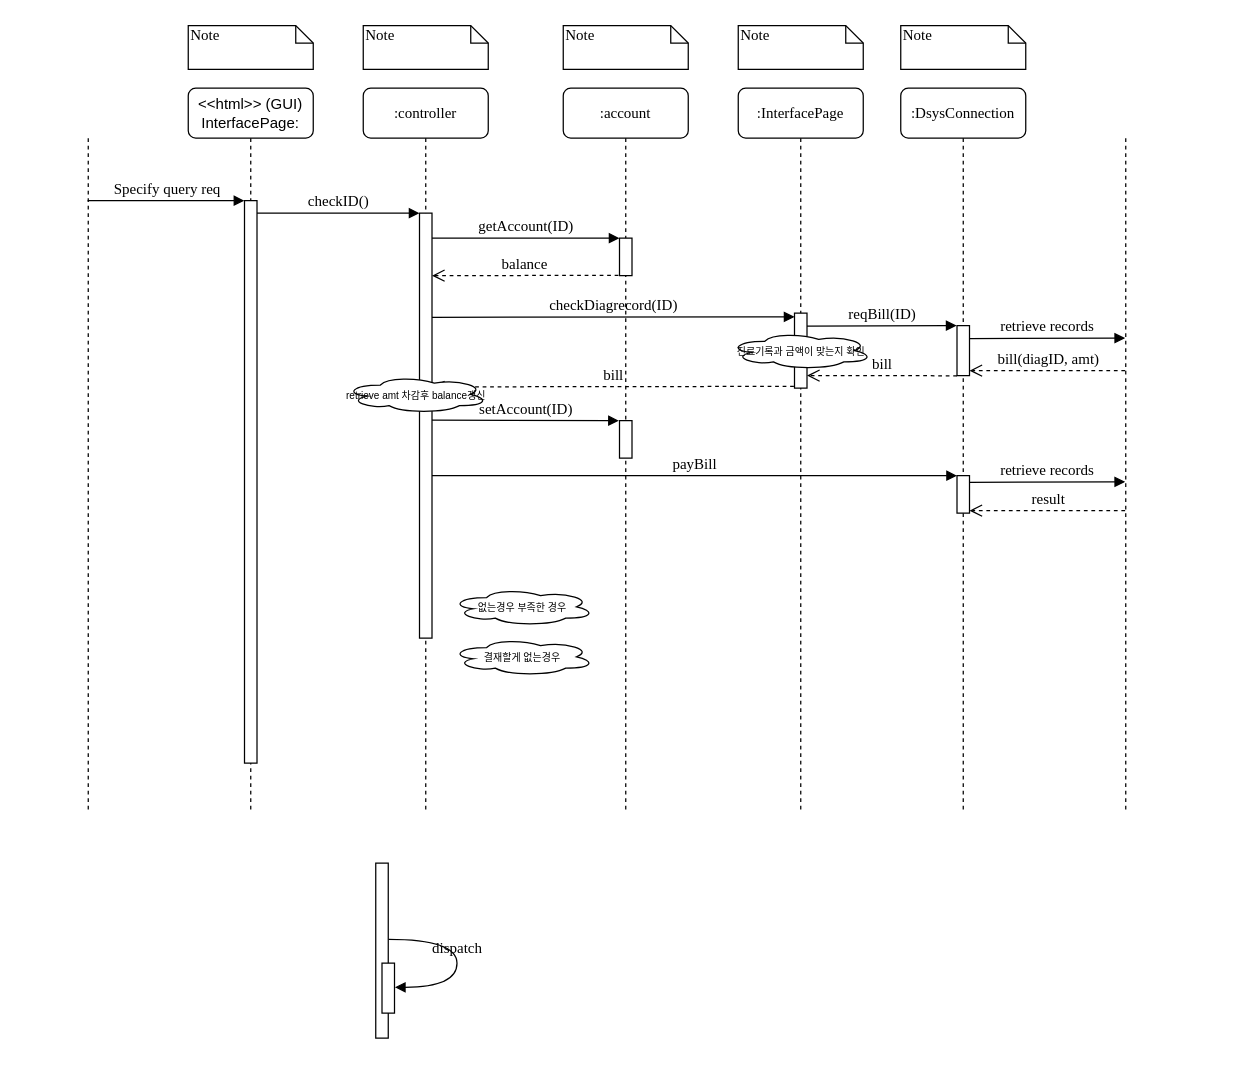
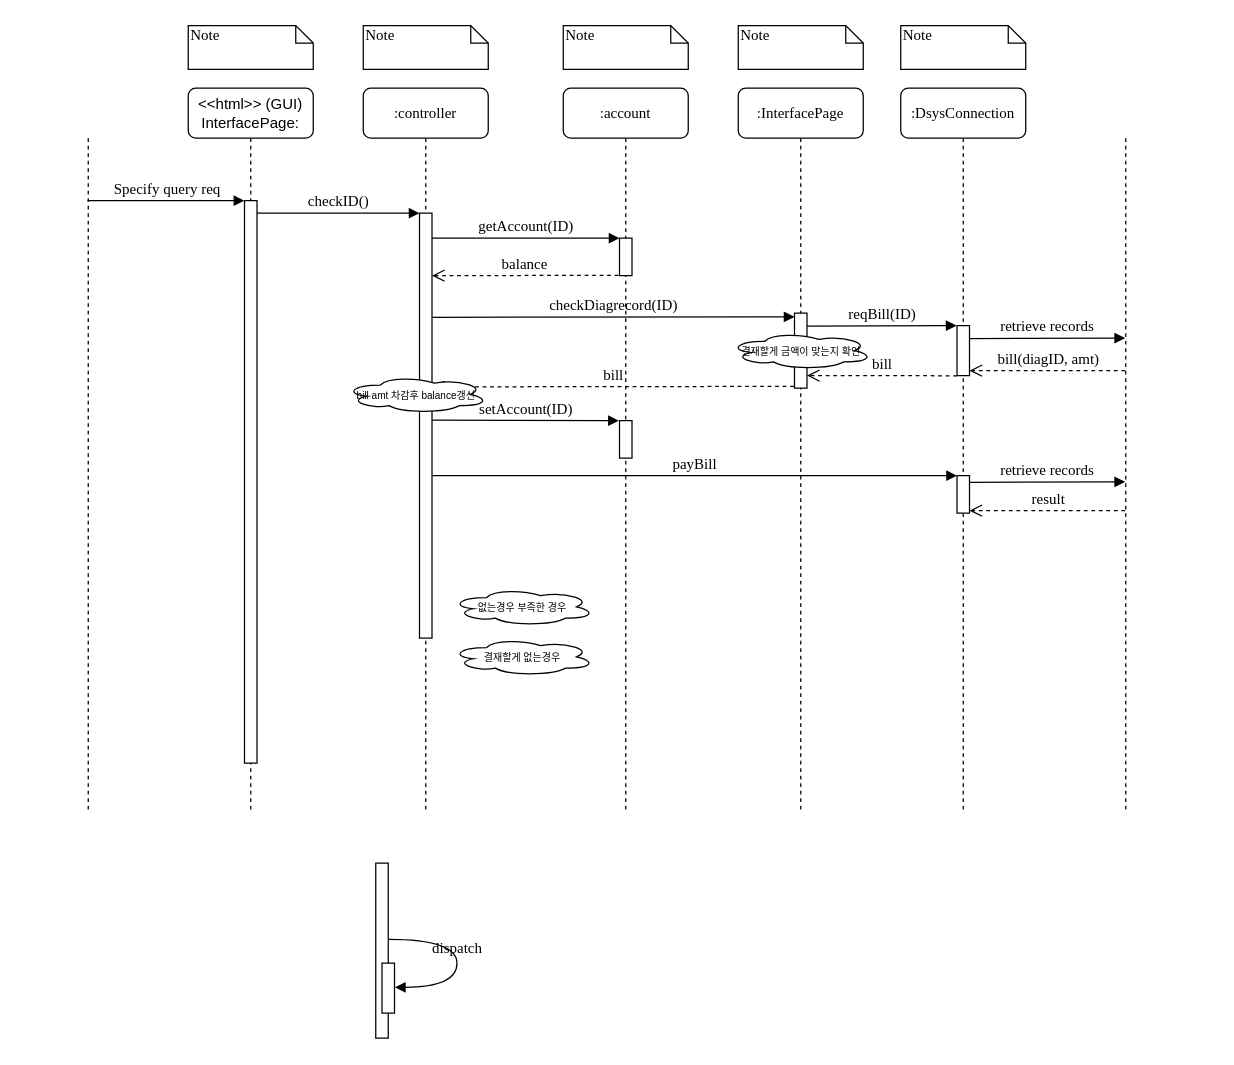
  <mxCell id="0" />
  <mxCell id="1" parent="0" />
  <mxCell id="2" value=":controller" style="shape=umlLifeline;perimeter=lifelinePerimeter;whiteSpace=wrap;html=1;container=1;collapsible=0;recursiveResize=0;outlineConnect=0;rounded=1;shadow=0;comic=0;labelBackgroundColor=none;strokeWidth=1;fontFamily=Verdana;fontSize=12;align=center;" parent="1" vertex="1"><mxGeometry x="290" y="70" width="100" height="580" as="geometry" /></mxCell>
  <mxCell id="3" value="" style="html=1;points=[];perimeter=orthogonalPerimeter;rounded=0;shadow=0;comic=0;labelBackgroundColor=none;strokeWidth=1;fontFamily=Verdana;fontSize=12;align=center;" parent="2" vertex="1"><mxGeometry x="45" y="100" width="10" height="340" as="geometry" /></mxCell>
  <mxCell id="4" value=":account" style="shape=umlLifeline;perimeter=lifelinePerimeter;whiteSpace=wrap;html=1;container=1;collapsible=0;recursiveResize=0;outlineConnect=0;rounded=1;shadow=0;comic=0;labelBackgroundColor=none;strokeWidth=1;fontFamily=Verdana;fontSize=12;align=center;" parent="1" vertex="1"><mxGeometry x="450" y="70" width="100" height="580" as="geometry" /></mxCell>
  <mxCell id="5" value="" style="html=1;points=[];perimeter=orthogonalPerimeter;rounded=0;shadow=0;comic=0;labelBackgroundColor=none;strokeWidth=1;fontFamily=Verdana;fontSize=12;align=center;" parent="4" vertex="1"><mxGeometry x="45" y="120" width="10" height="30" as="geometry" /></mxCell>
  <mxCell id="6" value=":InterfacePage" style="shape=umlLifeline;perimeter=lifelinePerimeter;whiteSpace=wrap;html=1;container=1;collapsible=0;recursiveResize=0;outlineConnect=0;rounded=1;shadow=0;comic=0;labelBackgroundColor=none;strokeWidth=1;fontFamily=Verdana;fontSize=12;align=center;" parent="1" vertex="1"><mxGeometry x="590" y="70" width="100" height="580" as="geometry" /></mxCell>
  <mxCell id="7" value=":DsysConnection" style="shape=umlLifeline;perimeter=lifelinePerimeter;whiteSpace=wrap;html=1;container=1;collapsible=0;recursiveResize=0;outlineConnect=0;rounded=1;shadow=0;comic=0;labelBackgroundColor=none;strokeWidth=1;fontFamily=Verdana;fontSize=12;align=center;" parent="1" vertex="1"><mxGeometry x="720" y="70" width="100" height="580" as="geometry" /></mxCell>
  <mxCell id="8" value="" style="html=1;points=[];perimeter=orthogonalPerimeter;rounded=0;shadow=0;comic=0;labelBackgroundColor=none;strokeColor=#000000;strokeWidth=1;fillColor=#FFFFFF;fontFamily=Verdana;fontSize=12;fontColor=#000000;align=center;" parent="7" vertex="1"><mxGeometry x="45" y="310" width="10" height="30" as="geometry" /></mxCell>
  <mxCell id="9" value="&lt;font face=&quot;Helvetica&quot;&gt;&amp;lt;&amp;lt;html&amp;gt;&amp;gt; (GUI)&lt;br&gt;InterfacePage:&lt;/font&gt;" style="shape=umlLifeline;perimeter=lifelinePerimeter;whiteSpace=wrap;html=1;container=1;collapsible=0;recursiveResize=0;outlineConnect=0;rounded=1;shadow=0;comic=0;labelBackgroundColor=none;strokeWidth=1;fontFamily=Verdana;fontSize=12;align=center;" parent="1" vertex="1"><mxGeometry x="150" y="70" width="100" height="580" as="geometry" /></mxCell>
  <mxCell id="10" value="" style="html=1;points=[];perimeter=orthogonalPerimeter;rounded=0;shadow=0;comic=0;labelBackgroundColor=none;strokeWidth=1;fontFamily=Verdana;fontSize=12;align=center;" parent="9" vertex="1"><mxGeometry x="45" y="90" width="10" height="450" as="geometry" /></mxCell>
  <mxCell id="11" value="" style="html=1;points=[];perimeter=orthogonalPerimeter;rounded=0;shadow=0;comic=0;labelBackgroundColor=none;strokeWidth=1;fontFamily=Verdana;fontSize=12;align=center;" parent="1" vertex="1"><mxGeometry x="635" y="250" width="10" height="60" as="geometry" /></mxCell>
  <mxCell id="12" value="" style="html=1;points=[];perimeter=orthogonalPerimeter;rounded=0;shadow=0;comic=0;labelBackgroundColor=none;strokeWidth=1;fontFamily=Verdana;fontSize=12;align=center;" parent="1" vertex="1"><mxGeometry x="300" y="690" width="10" height="140" as="geometry" /></mxCell>
  <mxCell id="13" value="checkID()" style="html=1;verticalAlign=bottom;endArrow=block;entryX=0;entryY=0;labelBackgroundColor=none;fontFamily=Verdana;fontSize=12;edgeStyle=elbowEdgeStyle;elbow=vertical;" parent="1" source="10" target="3" edge="1"><mxGeometry relative="1" as="geometry"><mxPoint x="270" y="180" as="sourcePoint" /></mxGeometry></mxCell>
  <mxCell id="14" value="getAccount(ID)" style="html=1;verticalAlign=bottom;endArrow=block;entryX=0;entryY=0;labelBackgroundColor=none;fontFamily=Verdana;fontSize=12;edgeStyle=elbowEdgeStyle;elbow=vertical;" parent="1" source="3" target="5" edge="1"><mxGeometry relative="1" as="geometry"><mxPoint x="420" y="190" as="sourcePoint" /></mxGeometry></mxCell>
  <mxCell id="15" value="" style="html=1;points=[];perimeter=orthogonalPerimeter;rounded=0;shadow=0;comic=0;labelBackgroundColor=none;strokeWidth=1;fontFamily=Verdana;fontSize=12;align=center;" parent="1" vertex="1"><mxGeometry x="305" y="770" width="10" height="40" as="geometry" /></mxCell>
  <mxCell id="16" value="dispatch" style="html=1;verticalAlign=bottom;endArrow=block;labelBackgroundColor=none;fontFamily=Verdana;fontSize=12;elbow=vertical;edgeStyle=orthogonalEdgeStyle;curved=1;entryX=1;entryY=0.286;entryPerimeter=0;exitX=1.038;exitY=0.345;exitPerimeter=0;" parent="1" edge="1"><mxGeometry relative="1" as="geometry"><mxPoint x="310.333" y="751" as="sourcePoint" /><mxPoint x="315.333" y="789.333" as="targetPoint" /><Array as="points"><mxPoint x="365" y="751" /><mxPoint x="365" y="789" /></Array></mxGeometry></mxCell>
  <mxCell id="17" value="Note" style="shape=note;whiteSpace=wrap;html=1;size=14;verticalAlign=top;align=left;spacingTop=-6;rounded=0;shadow=0;comic=0;labelBackgroundColor=none;strokeWidth=1;fontFamily=Verdana;fontSize=12" parent="1" vertex="1"><mxGeometry x="150" y="20" width="100" height="35" as="geometry" /></mxCell>
  <mxCell id="18" value="Note" style="shape=note;whiteSpace=wrap;html=1;size=14;verticalAlign=top;align=left;spacingTop=-6;rounded=0;shadow=0;comic=0;labelBackgroundColor=none;strokeWidth=1;fontFamily=Verdana;fontSize=12" parent="1" vertex="1"><mxGeometry x="290" y="20" width="100" height="35" as="geometry" /></mxCell>
  <mxCell id="19" value="Note" style="shape=note;whiteSpace=wrap;html=1;size=14;verticalAlign=top;align=left;spacingTop=-6;rounded=0;shadow=0;comic=0;labelBackgroundColor=none;strokeWidth=1;fontFamily=Verdana;fontSize=12" parent="1" vertex="1"><mxGeometry x="450" y="20" width="100" height="35" as="geometry" /></mxCell>
  <mxCell id="20" value="Note" style="shape=note;whiteSpace=wrap;html=1;size=14;verticalAlign=top;align=left;spacingTop=-6;rounded=0;shadow=0;comic=0;labelBackgroundColor=none;strokeWidth=1;fontFamily=Verdana;fontSize=12" parent="1" vertex="1"><mxGeometry x="590" y="20" width="100" height="35" as="geometry" /></mxCell>
  <mxCell id="21" value="Note" style="shape=note;whiteSpace=wrap;html=1;size=14;verticalAlign=top;align=left;spacingTop=-6;rounded=0;shadow=0;comic=0;labelBackgroundColor=none;strokeWidth=1;fontFamily=Verdana;fontSize=12" parent="1" vertex="1"><mxGeometry x="720" y="20" width="100" height="35" as="geometry" /></mxCell>
  <mxCell id="22" value="" style="shape=umlLifeline;perimeter=lifelinePerimeter;whiteSpace=wrap;html=1;container=0;collapsible=0;recursiveResize=0;outlineConnect=0;rounded=1;shadow=0;comic=0;labelBackgroundColor=none;strokeWidth=1;fontFamily=Verdana;fontSize=12;align=center;size=0;" vertex="1" parent="1"><mxGeometry x="20" y="110" width="100" height="540" as="geometry" /></mxCell>
  <mxCell id="23" value="" style="shape=umlLifeline;perimeter=lifelinePerimeter;whiteSpace=wrap;html=1;container=0;collapsible=0;recursiveResize=0;outlineConnect=0;rounded=1;shadow=0;comic=0;labelBackgroundColor=none;strokeWidth=1;fontFamily=Verdana;fontSize=12;align=center;size=0;" vertex="1" parent="1"><mxGeometry x="850" y="110" width="100" height="540" as="geometry" /></mxCell>
  <mxCell id="24" value="Specify query req" style="html=1;verticalAlign=bottom;endArrow=block;labelBackgroundColor=none;fontFamily=Verdana;fontSize=12;edgeStyle=elbowEdgeStyle;elbow=vertical;entryX=-0.011;entryY=0.001;entryDx=0;entryDy=0;entryPerimeter=0;" edge="1" parent="1" source="22" target="10"><mxGeometry relative="1" as="geometry"><mxPoint x="215" y="180.059" as="sourcePoint" /><mxPoint x="190" y="180" as="targetPoint" /><Array as="points"><mxPoint x="170" y="160" /></Array></mxGeometry></mxCell>
  <mxCell id="25" value="balance" style="html=1;verticalAlign=bottom;endArrow=open;dashed=1;endSize=8;labelBackgroundColor=none;fontFamily=Verdana;fontSize=12;edgeStyle=elbowEdgeStyle;elbow=vertical;exitX=-0.087;exitY=0.993;exitDx=0;exitDy=0;exitPerimeter=0;" edge="1" parent="1" source="5"><mxGeometry relative="1" as="geometry"><mxPoint x="345" y="220" as="targetPoint" /><Array as="points"><mxPoint x="449" y="220" /><mxPoint x="424" y="220" /><mxPoint x="454" y="220" /></Array><mxPoint x="489" y="220" as="sourcePoint" /></mxGeometry></mxCell>
  <mxCell id="26" value="setAccount(ID)" style="html=1;verticalAlign=bottom;endArrow=block;entryX=-0.051;entryY=-0.006;labelBackgroundColor=none;fontFamily=Verdana;fontSize=12;edgeStyle=elbowEdgeStyle;elbow=vertical;entryDx=0;entryDy=0;entryPerimeter=0;" edge="1" parent="1" target="27"><mxGeometry relative="1" as="geometry"><mxPoint x="345" y="335.5" as="sourcePoint" /><mxPoint x="500" y="336" as="targetPoint" /></mxGeometry></mxCell>
  <mxCell id="27" value="" style="html=1;points=[];perimeter=orthogonalPerimeter;rounded=0;shadow=0;comic=0;labelBackgroundColor=none;strokeWidth=1;fontFamily=Verdana;fontSize=12;align=center;" vertex="1" parent="1"><mxGeometry x="495" y="336" width="10" height="30" as="geometry" /></mxCell>
  <mxCell id="28" value="checkDiagrecord(ID)" style="html=1;verticalAlign=bottom;endArrow=block;labelBackgroundColor=none;fontFamily=Verdana;fontSize=12;edgeStyle=elbowEdgeStyle;elbow=vertical;exitX=1.1;exitY=0.611;exitDx=0;exitDy=0;exitPerimeter=0;" edge="1" parent="1"><mxGeometry relative="1" as="geometry"><mxPoint x="345" y="253.32" as="sourcePoint" /><mxPoint x="635" y="253" as="targetPoint" /><Array as="points"><mxPoint x="535" y="253" /></Array></mxGeometry></mxCell>
  <mxCell id="29" value="" style="html=1;points=[];perimeter=orthogonalPerimeter;rounded=0;shadow=0;comic=0;labelBackgroundColor=none;strokeColor=#000000;strokeWidth=1;fillColor=#FFFFFF;fontFamily=Verdana;fontSize=12;fontColor=#000000;align=center;" vertex="1" parent="1"><mxGeometry x="765" y="260" width="10" height="40" as="geometry" /></mxCell>
  <mxCell id="30" value="reqBill(ID)" style="html=1;verticalAlign=bottom;endArrow=block;labelBackgroundColor=none;fontFamily=Verdana;fontSize=12;edgeStyle=elbowEdgeStyle;elbow=vertical;exitX=1.1;exitY=0.611;exitDx=0;exitDy=0;exitPerimeter=0;entryX=-0.035;entryY=0.088;entryDx=0;entryDy=0;entryPerimeter=0;" edge="1" parent="1"><mxGeometry relative="1" as="geometry"><mxPoint x="645" y="260.32" as="sourcePoint" /><mxPoint x="764.65" y="259.64" as="targetPoint" /><Array as="points"><mxPoint x="835" y="260" /></Array></mxGeometry></mxCell>
  <mxCell id="31" value="bill(diagID, amt)" style="html=1;verticalAlign=bottom;endArrow=open;dashed=1;endSize=8;labelBackgroundColor=none;fontFamily=Verdana;fontSize=12;" edge="1" parent="1"><mxGeometry relative="1" as="geometry"><mxPoint x="775" y="296" as="targetPoint" /><mxPoint x="899.5" y="296" as="sourcePoint" /></mxGeometry></mxCell>
  <mxCell id="32" value="retrieve records" style="html=1;verticalAlign=bottom;endArrow=block;labelBackgroundColor=none;fontFamily=Verdana;fontSize=12;edgeStyle=elbowEdgeStyle;elbow=vertical;exitX=1.1;exitY=0.611;exitDx=0;exitDy=0;exitPerimeter=0;" edge="1" parent="1" target="23"><mxGeometry relative="1" as="geometry"><mxPoint x="775" y="270.32" as="sourcePoint" /><mxPoint x="894.65" y="269.64" as="targetPoint" /><Array as="points"><mxPoint x="965" y="270" /></Array></mxGeometry></mxCell>
  <mxCell id="33" value="payBill" style="html=1;verticalAlign=bottom;endArrow=block;labelBackgroundColor=none;fontFamily=Verdana;fontSize=12;edgeStyle=elbowEdgeStyle;elbow=vertical;" edge="1" parent="1" source="3"><mxGeometry relative="1" as="geometry"><mxPoint x="350" y="380.19" as="sourcePoint" /><mxPoint x="765" y="380" as="targetPoint" /></mxGeometry></mxCell>
  <mxCell id="34" value="bill" style="html=1;verticalAlign=bottom;endArrow=open;dashed=1;endSize=8;labelBackgroundColor=none;fontFamily=Verdana;fontSize=12;exitX=-0.001;exitY=1.003;exitDx=0;exitDy=0;exitPerimeter=0;" edge="1" parent="1" source="29"><mxGeometry relative="1" as="geometry"><mxPoint x="645" y="300" as="targetPoint" /><mxPoint x="760" y="300" as="sourcePoint" /></mxGeometry></mxCell>
  <mxCell id="35" value="bill" style="html=1;verticalAlign=bottom;endArrow=open;dashed=1;endSize=8;labelBackgroundColor=none;fontFamily=Verdana;fontSize=12;exitX=-0.049;exitY=0.29;exitDx=0;exitDy=0;exitPerimeter=0;" edge="1" parent="1"><mxGeometry relative="1" as="geometry"><mxPoint x="345" y="309" as="targetPoint" /><mxPoint x="634.51" y="308.6" as="sourcePoint" /></mxGeometry></mxCell>
- <mxCell id="36" value="&lt;font style=&quot;font-size: 8px&quot;&gt;진료기록과 금액이 맞는지 확인&lt;/font&gt;" style="ellipse;shape=cloud;whiteSpace=wrap;html=1;" vertex="1" parent="1"><mxGeometry x="582.5" y="265" width="115" height="30" as="geometry" /></mxCell>
- <mxCell id="37" value="&lt;span style=&quot;font-size: 8px&quot;&gt;retrieve amt 차감후 balance갱신&lt;br&gt;&lt;/span&gt;" style="ellipse;shape=cloud;whiteSpace=wrap;html=1;" vertex="1" parent="1"><mxGeometry x="275" y="300" width="115" height="30" as="geometry" /></mxCell>
+ <mxCell id="36" value="&lt;font style=&quot;font-size: 8px&quot;&gt;결재할게 금액이 맞는지 확인&lt;/font&gt;" style="ellipse;shape=cloud;whiteSpace=wrap;html=1;" vertex="1" parent="1"><mxGeometry x="582.5" y="265" width="115" height="30" as="geometry" /></mxCell>
+ <mxCell id="37" value="&lt;span style=&quot;font-size: 8px&quot;&gt;bill amt 차감후 balance갱신&lt;br&gt;&lt;/span&gt;" style="ellipse;shape=cloud;whiteSpace=wrap;html=1;" vertex="1" parent="1"><mxGeometry x="275" y="300" width="115" height="30" as="geometry" /></mxCell>
  <mxCell id="38" value="&lt;span style=&quot;font-size: 8px&quot;&gt;결재할게 없는경우&lt;br&gt;&lt;/span&gt;" style="ellipse;shape=cloud;whiteSpace=wrap;html=1;" vertex="1" parent="1"><mxGeometry x="360" y="510" width="115" height="30" as="geometry" /></mxCell>
  <mxCell id="39" value="&lt;span style=&quot;font-size: 8px&quot;&gt;없는경우 부족한 경우&lt;br&gt;&lt;/span&gt;" style="ellipse;shape=cloud;whiteSpace=wrap;html=1;" vertex="1" parent="1"><mxGeometry x="360" y="470" width="115" height="30" as="geometry" /></mxCell>
  <mxCell id="40" value="retrieve records" style="html=1;verticalAlign=bottom;endArrow=block;labelBackgroundColor=none;fontFamily=Verdana;fontSize=12;edgeStyle=elbowEdgeStyle;elbow=vertical;exitX=1.1;exitY=0.611;exitDx=0;exitDy=0;exitPerimeter=0;" edge="1" parent="1"><mxGeometry relative="1" as="geometry"><mxPoint x="775" y="385.32" as="sourcePoint" /><mxPoint x="899.5" y="385" as="targetPoint" /><Array as="points"><mxPoint x="965" y="385" /></Array></mxGeometry></mxCell>
  <mxCell id="41" value="result" style="html=1;verticalAlign=bottom;endArrow=open;dashed=1;endSize=8;labelBackgroundColor=none;fontFamily=Verdana;fontSize=12;" edge="1" parent="1"><mxGeometry relative="1" as="geometry"><mxPoint x="775" y="408" as="targetPoint" /><mxPoint x="899.5" y="408" as="sourcePoint" /></mxGeometry></mxCell>
